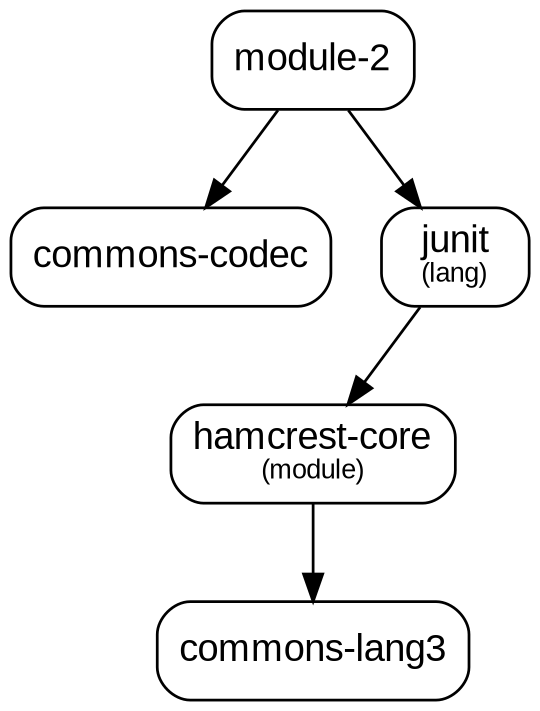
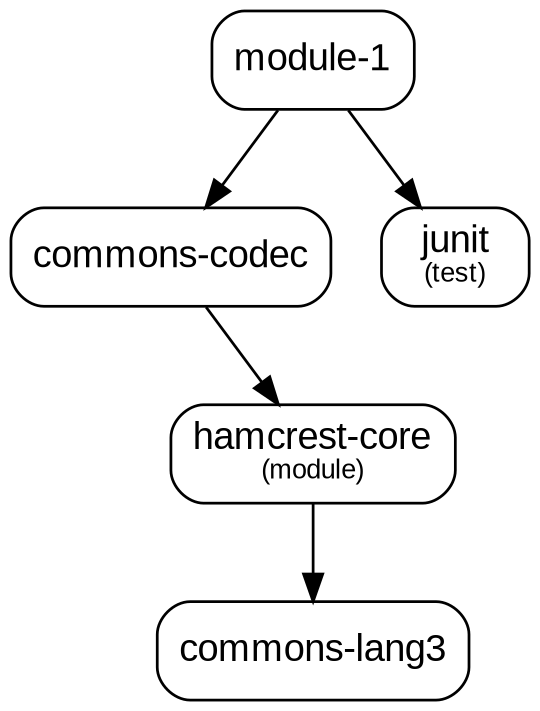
  digraph {
    node [fontname=Arial fontsize=14 shape=box style=rounded]
    edge [fontname=Arial fontsize=10]
-   n1 [label="module-2"]
+   n1 [label="module-1"]
    n2 [label=<commons-codec>]
-   n3 [label=<junit<font point-size="10"><br/>(lang)</font>>]
+   n3 [label=<junit<font point-size="10"><br/>(test)</font>>]
    n4 [label=<commons-lang3>]
    n5 [label=<hamcrest-core<font point-size="10"><br/>(module)</font>>]
    n1 -> n2
    n1 -> n3
-   n3 -> n5
+   n2 -> n5
    n5 -> n4
  }
